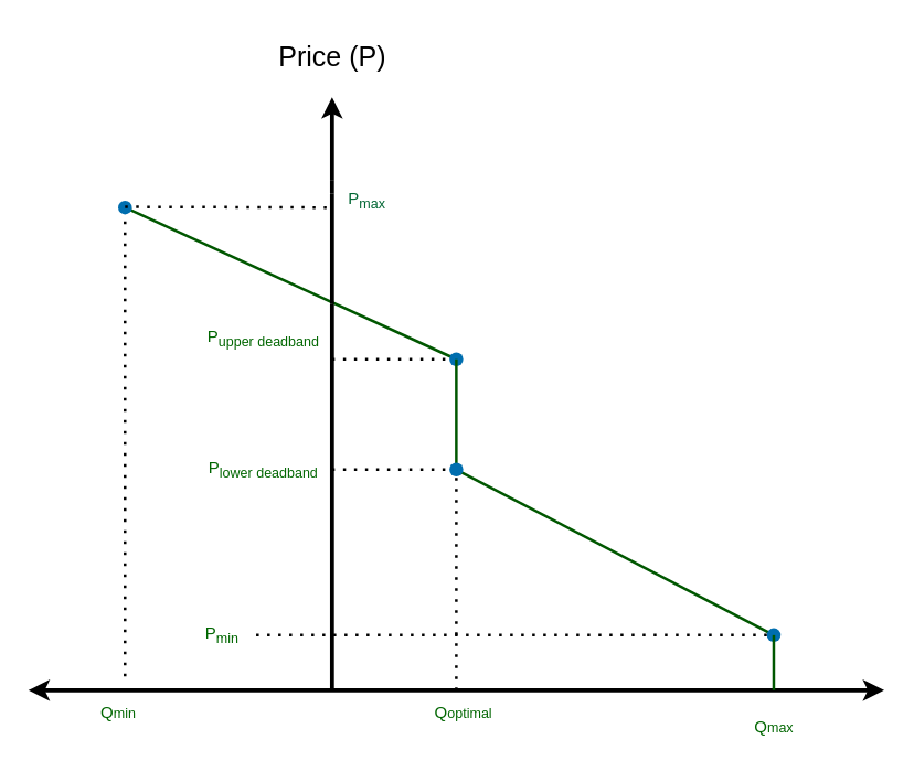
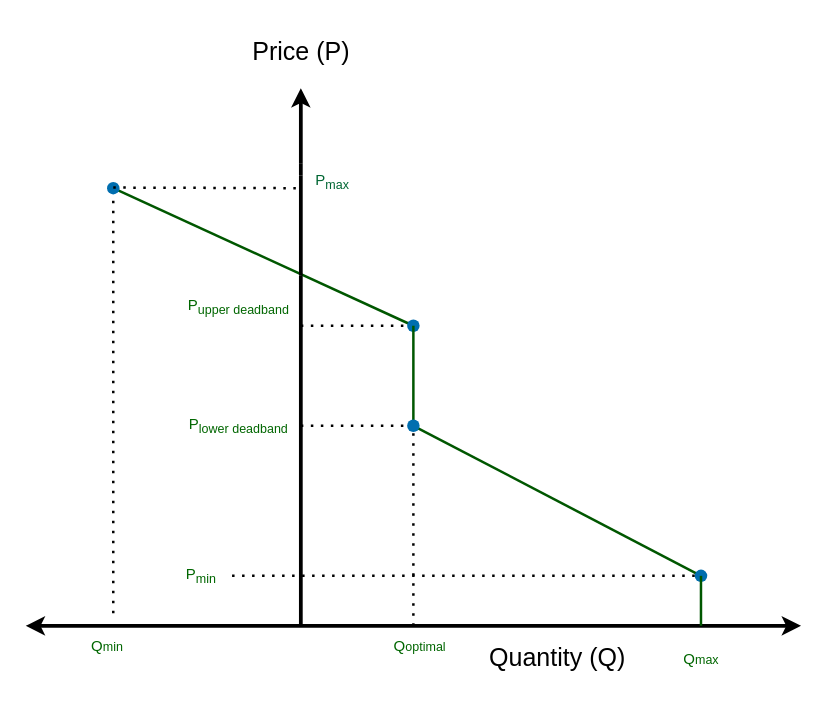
  <mxCell id="0" />
  <mxCell id="1" parent="0" />
  <mxCell id="2" value="" style="endArrow=classic;html=1;strokeWidth=3;startArrow=classic;startFill=1;" parent="1" edge="1"><mxGeometry width="50" height="50" relative="1" as="geometry"><mxPoint x="20" y="500" as="sourcePoint" /><mxPoint x="640" y="500" as="targetPoint" /></mxGeometry></mxCell>
  <mxCell id="3" value="" style="endArrow=classic;html=1;strokeWidth=3;startArrow=none;" parent="1" edge="1"><mxGeometry width="50" height="50" relative="1" as="geometry"><mxPoint x="240" y="130" as="sourcePoint" /><mxPoint x="240" y="70" as="targetPoint" /></mxGeometry></mxCell>
+ <mxCell id="4" value="&lt;font style=&quot;font-size: 20px;&quot;&gt;Quantity (Q)&lt;/font&gt;" style="text;html=1;align=center;verticalAlign=middle;resizable=0;points=[];autosize=1;strokeColor=none;fillColor=none;" parent="1" vertex="1"><mxGeometry x="380" y="505" width="130" height="40" as="geometry" /></mxCell>
  <mxCell id="5" value="&lt;font style=&quot;font-size: 20px;&quot;&gt;Price (P)&lt;/font&gt;" style="text;html=1;align=center;verticalAlign=middle;resizable=0;points=[];autosize=1;strokeColor=none;fillColor=none;rotation=0;" parent="1" vertex="1"><mxGeometry x="190" y="20" width="100" height="40" as="geometry" /></mxCell>
  <mxCell id="6" value="" style="endArrow=none;html=1;strokeWidth=2;fontSize=20;fillColor=#008a00;strokeColor=#005700;" parent="1" edge="1"><mxGeometry width="50" height="50" relative="1" as="geometry"><mxPoint x="90" y="150" as="sourcePoint" /><mxPoint x="330" y="260" as="targetPoint" /></mxGeometry></mxCell>
  <mxCell id="7" value="" style="endArrow=none;html=1;strokeWidth=2;fontSize=20;fillColor=#008a00;strokeColor=#005700;startArrow=none;" parent="1" edge="1"><mxGeometry width="50" height="50" relative="1" as="geometry"><mxPoint x="400" y="340" as="sourcePoint" /><mxPoint x="400" y="340" as="targetPoint" /></mxGeometry></mxCell>
  <mxCell id="8" value="" style="endArrow=none;html=1;strokeWidth=2;fontSize=20;fillColor=#008a00;strokeColor=#005700;" parent="1" edge="1"><mxGeometry width="50" height="50" relative="1" as="geometry"><mxPoint x="330" y="340" as="sourcePoint" /><mxPoint x="560" y="460" as="targetPoint" /></mxGeometry></mxCell>
  <mxCell id="9" value="" style="endArrow=none;html=1;strokeWidth=2;fontSize=20;fillColor=#008a00;strokeColor=#005700;" parent="1" edge="1"><mxGeometry width="50" height="50" relative="1" as="geometry"><mxPoint x="400" y="260" as="sourcePoint" /><mxPoint x="400" y="260" as="targetPoint" /></mxGeometry></mxCell>
  <mxCell id="10" value="" style="endArrow=none;html=1;strokeWidth=3;startArrow=none;" parent="1" edge="1"><mxGeometry width="50" height="50" relative="1" as="geometry"><mxPoint x="240" y="140" as="sourcePoint" /><mxPoint x="240" y="130" as="targetPoint" /></mxGeometry></mxCell>
  <mxCell id="11" value="" style="endArrow=none;html=1;strokeWidth=2;fontSize=20;fillColor=#008a00;strokeColor=#005700;" parent="1" edge="1"><mxGeometry width="50" height="50" relative="1" as="geometry"><mxPoint x="560" y="420" as="sourcePoint" /><mxPoint x="560" y="420" as="targetPoint" /></mxGeometry></mxCell>
  <mxCell id="12" value="" style="endArrow=none;html=1;strokeWidth=2;fontSize=20;fillColor=#008a00;strokeColor=#005700;startArrow=none;" parent="1" source="36" edge="1"><mxGeometry width="50" height="50" relative="1" as="geometry"><mxPoint x="330" y="260" as="sourcePoint" /><mxPoint x="330" y="340" as="targetPoint" /></mxGeometry></mxCell>
  <mxCell id="13" value="" style="endArrow=none;html=1;strokeWidth=3;" parent="1" edge="1"><mxGeometry width="50" height="50" relative="1" as="geometry"><mxPoint x="240" y="500" as="sourcePoint" /><mxPoint x="240" y="220" as="targetPoint" /></mxGeometry></mxCell>
  <mxCell id="14" value="" style="endArrow=none;html=1;strokeWidth=2;fontSize=20;fillColor=#60a917;strokeColor=#2D7600;startArrow=none;" parent="1" edge="1"><mxGeometry width="50" height="50" relative="1" as="geometry"><mxPoint x="560" y="380" as="sourcePoint" /><mxPoint x="559.5" y="380" as="targetPoint" /></mxGeometry></mxCell>
  <mxCell id="15" value="" style="shape=waypoint;sketch=0;size=6;pointerEvents=1;points=[];fillColor=#1ba1e2;resizable=0;rotatable=0;perimeter=centerPerimeter;snapToPoint=1;fontSize=20;fontColor=#ffffff;strokeColor=#006EAF;strokeWidth=3;" parent="1" vertex="1"><mxGeometry x="550" y="450" width="20" height="20" as="geometry" /></mxCell>
  <mxCell id="16" value="" style="endArrow=none;html=1;strokeWidth=3;startArrow=none;" parent="1" edge="1"><mxGeometry width="50" height="50" relative="1" as="geometry"><mxPoint x="240" y="220" as="sourcePoint" /><mxPoint x="240" y="140" as="targetPoint" /></mxGeometry></mxCell>
  <mxCell id="17" value="&lt;font color=&quot;#006633&quot;&gt;P&lt;sub style=&quot;&quot;&gt;max&lt;/sub&gt;&lt;/font&gt;" style="text;html=1;align=center;verticalAlign=middle;resizable=0;points=[];autosize=1;strokeColor=none;fillColor=none;fontSize=12;" parent="1" vertex="1"><mxGeometry x="240" y="130" width="50" height="30" as="geometry" /></mxCell>
  <mxCell id="18" value="&lt;font color=&quot;#006600&quot;&gt;P&lt;sub&gt;min&lt;/sub&gt;&lt;/font&gt;" style="text;html=1;align=center;verticalAlign=middle;resizable=0;points=[];autosize=1;strokeColor=none;fillColor=none;fontSize=12;" parent="1" vertex="1"><mxGeometry x="135" y="445" width="50" height="30" as="geometry" /></mxCell>
  <mxCell id="19" value="" style="endArrow=none;dashed=1;html=1;dashPattern=1 3;strokeWidth=2;fontSize=12;fontColor=#990000;entryX=0.35;entryY=0.35;entryDx=0;entryDy=0;entryPerimeter=0;" parent="1" source="18" target="15" edge="1"><mxGeometry width="50" height="50" relative="1" as="geometry"><mxPoint x="250" y="389.5" as="sourcePoint" /><mxPoint x="570" y="390" as="targetPoint" /></mxGeometry></mxCell>
  <mxCell id="20" value="" style="endArrow=none;html=1;strokeWidth=2;fontSize=20;fillColor=#008a00;strokeColor=#005700;startArrow=none;" parent="1" edge="1"><mxGeometry width="50" height="50" relative="1" as="geometry"><mxPoint x="560" y="460" as="sourcePoint" /><mxPoint x="560" y="500" as="targetPoint" /></mxGeometry></mxCell>
  <mxCell id="21" value="&lt;font color=&quot;#006600&quot;&gt;&lt;sub&gt;&lt;span style=&quot;font-size: 12px;&quot;&gt;Q&lt;/span&gt;min&lt;/sub&gt;&lt;/font&gt;" style="text;html=1;align=center;verticalAlign=middle;resizable=0;points=[];autosize=1;strokeColor=none;fillColor=none;fontSize=12;" parent="1" vertex="1"><mxGeometry x="60" y="500" width="50" height="30" as="geometry" /></mxCell>
  <mxCell id="22" value="&lt;font color=&quot;#006600&quot;&gt;&lt;sub&gt;&lt;span style=&quot;font-size: 12px;&quot;&gt;Q&lt;/span&gt;max&lt;/sub&gt;&lt;/font&gt;" style="text;html=1;align=center;verticalAlign=middle;resizable=0;points=[];autosize=1;strokeColor=none;fillColor=none;fontSize=12;" parent="1" vertex="1"><mxGeometry x="535" y="510" width="50" height="30" as="geometry" /></mxCell>
  <mxCell id="23" value="&lt;font color=&quot;#006600&quot;&gt;&lt;sub&gt;&lt;span style=&quot;font-size: 12px;&quot;&gt;Q&lt;/span&gt;optimal&lt;/sub&gt;&lt;/font&gt;" style="text;html=1;align=center;verticalAlign=middle;resizable=0;points=[];autosize=1;strokeColor=none;fillColor=none;fontSize=12;" parent="1" vertex="1"><mxGeometry x="300" y="500" width="70" height="30" as="geometry" /></mxCell>
  <mxCell id="24" value="&lt;font color=&quot;#006600&quot;&gt;P&lt;sub&gt;upper deadband&lt;/sub&gt;&lt;/font&gt;" style="text;html=1;align=center;verticalAlign=middle;resizable=0;points=[];autosize=1;strokeColor=none;fillColor=none;fontSize=12;" parent="1" vertex="1"><mxGeometry x="140" y="230" width="100" height="30" as="geometry" /></mxCell>
  <mxCell id="25" value="" style="endArrow=none;dashed=1;html=1;dashPattern=1 3;strokeWidth=2;fontSize=12;fontColor=#990000;startArrow=none;" parent="1" edge="1" source="34"><mxGeometry width="50" height="50" relative="1" as="geometry"><mxPoint x="240" y="260" as="sourcePoint" /><mxPoint x="330" y="260" as="targetPoint" /></mxGeometry></mxCell>
  <mxCell id="26" value="" style="endArrow=none;dashed=1;html=1;dashPattern=1 3;strokeWidth=2;fontSize=12;fontColor=#990000;" parent="1" edge="1"><mxGeometry width="50" height="50" relative="1" as="geometry"><mxPoint x="240" y="340" as="sourcePoint" /><mxPoint x="330" y="340" as="targetPoint" /></mxGeometry></mxCell>
  <mxCell id="27" value="&lt;font color=&quot;#006600&quot;&gt;P&lt;sub&gt;lower deadband&lt;/sub&gt;&lt;/font&gt;" style="text;html=1;align=center;verticalAlign=middle;resizable=0;points=[];autosize=1;strokeColor=none;fillColor=none;fontSize=12;" parent="1" vertex="1"><mxGeometry x="140" y="325" width="100" height="30" as="geometry" /></mxCell>
  <mxCell id="28" value="" style="endArrow=none;dashed=1;html=1;dashPattern=1 3;strokeWidth=2;fontSize=12;fontColor=#990000;" parent="1" edge="1"><mxGeometry width="50" height="50" relative="1" as="geometry"><mxPoint x="330" y="500" as="sourcePoint" /><mxPoint x="330" y="345" as="targetPoint" /></mxGeometry></mxCell>
  <mxCell id="29" value="" style="endArrow=none;dashed=1;html=1;dashPattern=1 3;strokeWidth=2;fontSize=12;fontColor=#990000;startArrow=none;" edge="1" parent="1" source="31"><mxGeometry width="50" height="50" relative="1" as="geometry"><mxPoint x="90" y="490" as="sourcePoint" /><mxPoint x="90" y="150" as="targetPoint" /></mxGeometry></mxCell>
  <mxCell id="30" value="" style="endArrow=none;dashed=1;html=1;dashPattern=1 3;strokeWidth=2;fontSize=12;fontColor=#990000;" edge="1" parent="1" target="31"><mxGeometry width="50" height="50" relative="1" as="geometry"><mxPoint x="90" y="490" as="sourcePoint" /><mxPoint x="90" y="150" as="targetPoint" /></mxGeometry></mxCell>
  <mxCell id="31" value="" style="shape=waypoint;sketch=0;size=6;pointerEvents=1;points=[];fillColor=#006600;resizable=0;rotatable=0;perimeter=centerPerimeter;snapToPoint=1;fontSize=20;fontColor=#ffffff;strokeColor=#006EAF;strokeWidth=3;" vertex="1" parent="1"><mxGeometry x="80" y="140" width="20" height="20" as="geometry" /></mxCell>
  <mxCell id="32" value="" style="endArrow=none;dashed=1;html=1;dashPattern=1 3;strokeWidth=2;fontSize=12;fontColor=#990000;" edge="1" parent="1"><mxGeometry width="50" height="50" relative="1" as="geometry"><mxPoint x="90" y="149.5" as="sourcePoint" /><mxPoint x="240" y="150" as="targetPoint" /></mxGeometry></mxCell>
  <mxCell id="33" value="" style="endArrow=none;dashed=1;html=1;dashPattern=1 3;strokeWidth=2;fontSize=12;fontColor=#990000;" edge="1" parent="1" target="34"><mxGeometry width="50" height="50" relative="1" as="geometry"><mxPoint x="240" y="260" as="sourcePoint" /><mxPoint x="330" y="260" as="targetPoint" /></mxGeometry></mxCell>
  <mxCell id="34" value="" style="shape=waypoint;sketch=0;size=6;pointerEvents=1;points=[];fillColor=#006600;resizable=0;rotatable=0;perimeter=centerPerimeter;snapToPoint=1;fontSize=20;fontColor=#ffffff;strokeColor=#006EAF;strokeWidth=3;" vertex="1" parent="1"><mxGeometry x="320" y="250" width="20" height="20" as="geometry" /></mxCell>
  <mxCell id="35" value="" style="endArrow=none;html=1;strokeWidth=2;fontSize=20;fillColor=#008a00;strokeColor=#005700;startArrow=none;" edge="1" parent="1" target="36"><mxGeometry width="50" height="50" relative="1" as="geometry"><mxPoint x="330" y="260" as="sourcePoint" /><mxPoint x="330" y="340" as="targetPoint" /></mxGeometry></mxCell>
  <mxCell id="36" value="" style="shape=waypoint;sketch=0;size=6;pointerEvents=1;points=[];fillColor=#006600;resizable=0;rotatable=0;perimeter=centerPerimeter;snapToPoint=1;fontSize=20;fontColor=#ffffff;strokeColor=#006EAF;strokeWidth=3;" vertex="1" parent="1"><mxGeometry x="320" y="330" width="20" height="20" as="geometry" /></mxCell>
